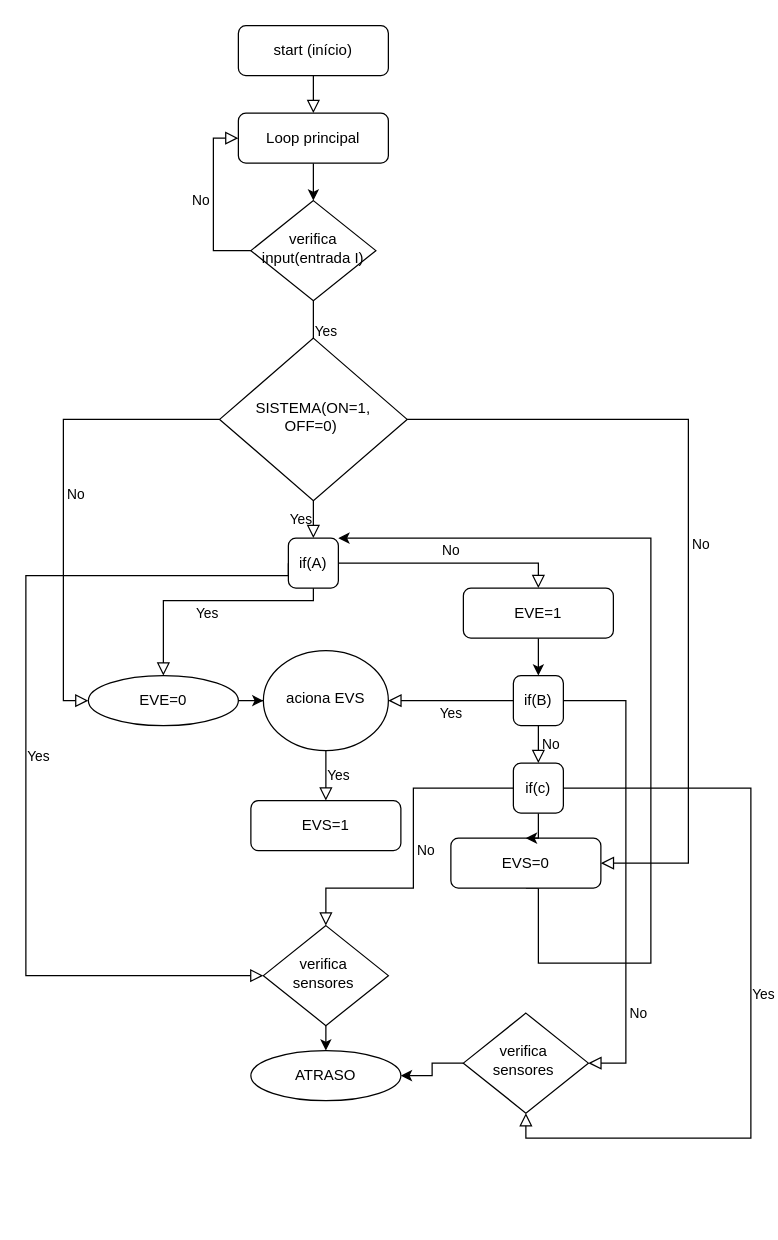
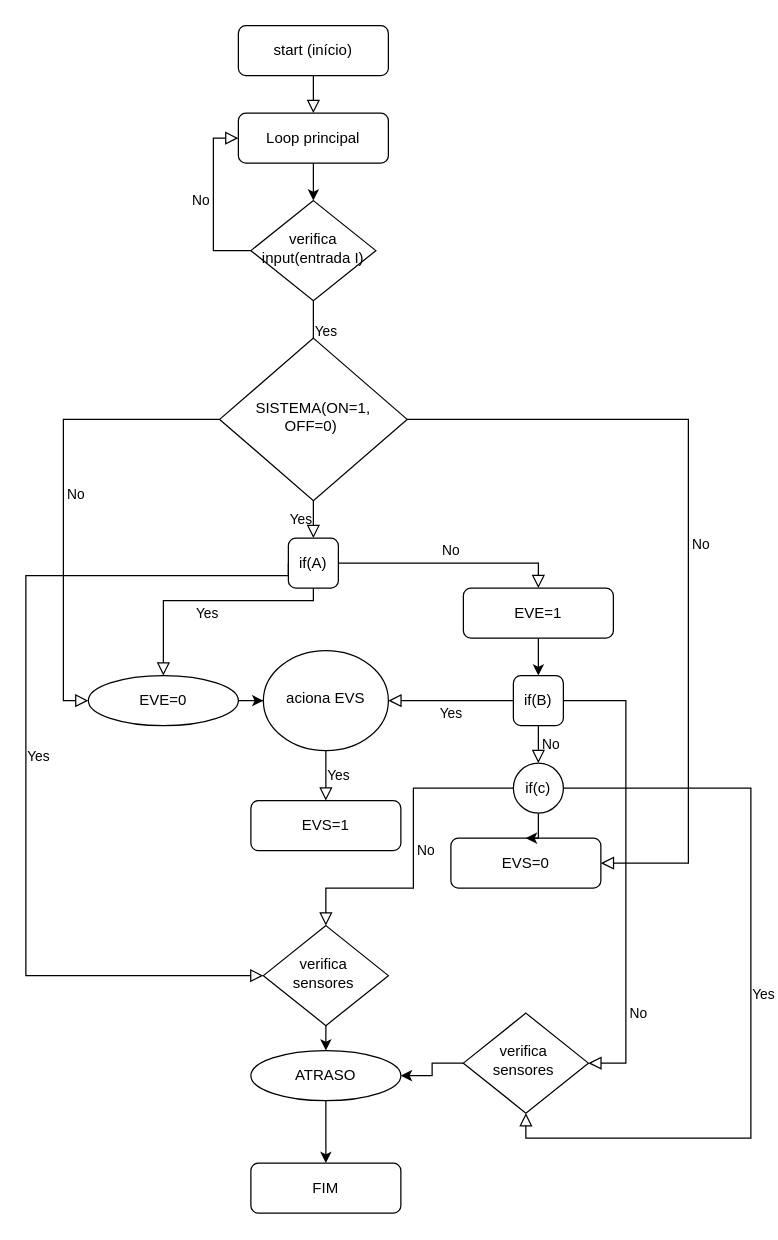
  <mxCell id="0" />
  <mxCell id="1" parent="0" />
  <mxCell id="2" value="" style="rounded=0;html=1;jettySize=auto;orthogonalLoop=1;fontSize=11;endArrow=block;endFill=0;endSize=8;strokeWidth=1;shadow=0;labelBackgroundColor=none;edgeStyle=orthogonalEdgeStyle;entryX=0.5;entryY=0;entryDx=0;entryDy=0;" parent="1" source="3" target="9" edge="1"><mxGeometry relative="1" as="geometry" /></mxCell>
  <mxCell id="3" value="start (início)" style="rounded=1;whiteSpace=wrap;html=1;fontSize=12;glass=0;strokeWidth=1;shadow=0;" parent="1" vertex="1"><mxGeometry x="190" y="20" width="120" height="40" as="geometry" /></mxCell>
  <mxCell id="4" value="No" style="edgeStyle=orthogonalEdgeStyle;rounded=0;html=1;jettySize=auto;orthogonalLoop=1;fontSize=11;endArrow=block;endFill=0;endSize=8;strokeWidth=1;shadow=0;labelBackgroundColor=none;entryX=0;entryY=0.5;entryDx=0;entryDy=0;" parent="1" source="5" target="9" edge="1"><mxGeometry y="10" relative="1" as="geometry"><mxPoint as="offset" /><Array as="points"><mxPoint x="170" y="200" /><mxPoint x="170" y="110" /></Array></mxGeometry></mxCell>
  <mxCell id="5" value="verifica input(entrada I)" style="rhombus;whiteSpace=wrap;html=1;shadow=0;fontFamily=Helvetica;fontSize=12;align=center;strokeWidth=1;spacing=6;spacingTop=-4;" parent="1" vertex="1"><mxGeometry x="200" y="160" width="100" height="80" as="geometry" /></mxCell>
  <mxCell id="6" value="Yes" style="edgeStyle=orthogonalEdgeStyle;rounded=0;html=1;jettySize=auto;orthogonalLoop=1;fontSize=11;endArrow=block;endFill=0;endSize=8;strokeWidth=1;shadow=0;labelBackgroundColor=none;entryX=0.5;entryY=0;entryDx=0;entryDy=0;exitX=0.5;exitY=1;exitDx=0;exitDy=0;" parent="1" source="7" target="11" edge="1"><mxGeometry y="10" relative="1" as="geometry"><mxPoint as="offset" /><mxPoint x="410" y="380" as="targetPoint" /><Array as="points"><mxPoint x="260" y="610" /><mxPoint x="260" y="610" /></Array></mxGeometry></mxCell>
  <mxCell id="7" value="aciona EVS" style="ellipse;whiteSpace=wrap;html=1;shadow=0;fontFamily=Helvetica;fontSize=12;align=center;strokeWidth=1;spacing=6;spacingTop=-4;" parent="1" vertex="1"><mxGeometry x="210" y="520" width="100" height="80" as="geometry" /></mxCell>
  <mxCell id="8" style="edgeStyle=orthogonalEdgeStyle;rounded=0;orthogonalLoop=1;jettySize=auto;html=1;exitX=0.5;exitY=1;exitDx=0;exitDy=0;entryX=0.5;entryY=0;entryDx=0;entryDy=0;" edge="1" parent="1" source="9" target="5"><mxGeometry relative="1" as="geometry" /></mxCell>
  <mxCell id="9" value="Loop principal" style="rounded=1;whiteSpace=wrap;html=1;fontSize=12;glass=0;strokeWidth=1;shadow=0;" vertex="1" parent="1"><mxGeometry x="190" y="90" width="120" height="40" as="geometry" /></mxCell>
  <mxCell id="10" value="Yes" style="edgeStyle=orthogonalEdgeStyle;rounded=0;html=1;jettySize=auto;orthogonalLoop=1;fontSize=11;endArrow=block;endFill=0;endSize=8;strokeWidth=1;shadow=0;labelBackgroundColor=none;exitX=0.5;exitY=1;exitDx=0;exitDy=0;entryX=0.5;entryY=0;entryDx=0;entryDy=0;" edge="1" parent="1" target="16" source="5"><mxGeometry y="10" relative="1" as="geometry"><mxPoint as="offset" /><mxPoint x="0" y="190" as="sourcePoint" /><mxPoint x="380" y="200" as="targetPoint" /><Array as="points"><mxPoint x="250" y="280" /><mxPoint x="250" y="280" /></Array></mxGeometry></mxCell>
  <mxCell id="11" value="EVS=1" style="rounded=1;whiteSpace=wrap;html=1;fontSize=12;glass=0;strokeWidth=1;shadow=0;" vertex="1" parent="1"><mxGeometry x="200" y="640" width="120" height="40" as="geometry" /></mxCell>
  <mxCell id="12" style="edgeStyle=orthogonalEdgeStyle;rounded=0;orthogonalLoop=1;jettySize=auto;html=1;exitX=0.5;exitY=1;exitDx=0;exitDy=0;entryX=0.5;entryY=0;entryDx=0;entryDy=0;" edge="1" parent="1" source="32" target="14"><mxGeometry relative="1" as="geometry"><mxPoint x="230" y="790" as="sourcePoint" /></mxGeometry></mxCell>
+ <mxCell id="13" style="edgeStyle=orthogonalEdgeStyle;rounded=0;orthogonalLoop=1;jettySize=auto;html=1;exitX=0.5;exitY=1;exitDx=0;exitDy=0;entryX=0.5;entryY=0;entryDx=0;entryDy=0;" edge="1" parent="1" source="14" target="15"><mxGeometry relative="1" as="geometry" /></mxCell>
  <mxCell id="14" value="ATRASO&lt;br&gt;" style="ellipse;whiteSpace=wrap;html=1;fontSize=12;glass=0;strokeWidth=1;shadow=0;" vertex="1" parent="1"><mxGeometry x="200" y="840" width="120" height="40" as="geometry" /></mxCell>
+ <mxCell id="15" value="FIM" style="rounded=1;whiteSpace=wrap;html=1;fontSize=12;glass=0;strokeWidth=1;shadow=0;" vertex="1" parent="1"><mxGeometry x="200" y="930" width="120" height="40" as="geometry" /></mxCell>
  <mxCell id="16" value="SISTEMA(ON=1, OFF=0)&amp;nbsp;" style="rhombus;whiteSpace=wrap;html=1;shadow=0;fontFamily=Helvetica;fontSize=12;align=center;strokeWidth=1;spacing=6;spacingTop=-4;" vertex="1" parent="1"><mxGeometry x="175" y="270" width="150" height="130" as="geometry" /></mxCell>
  <mxCell id="17" value="if(A)" style="rounded=1;whiteSpace=wrap;html=1;fontSize=12;glass=0;strokeWidth=1;shadow=0;" vertex="1" parent="1"><mxGeometry x="230" y="430" width="40" height="40" as="geometry" /></mxCell>
  <mxCell id="18" value="if(B)" style="rounded=1;whiteSpace=wrap;html=1;fontSize=12;glass=0;strokeWidth=1;shadow=0;" vertex="1" parent="1"><mxGeometry x="410" y="540" width="40" height="40" as="geometry" /></mxCell>
  <mxCell id="19" value="Yes" style="edgeStyle=orthogonalEdgeStyle;rounded=0;html=1;jettySize=auto;orthogonalLoop=1;fontSize=11;endArrow=block;endFill=0;endSize=8;strokeWidth=1;shadow=0;labelBackgroundColor=none;exitX=0.5;exitY=1;exitDx=0;exitDy=0;entryX=0.5;entryY=0;entryDx=0;entryDy=0;" edge="1" parent="1" source="17" target="26"><mxGeometry y="10" relative="1" as="geometry"><mxPoint as="offset" /><mxPoint x="140" y="410" as="sourcePoint" /><mxPoint x="80" y="550" as="targetPoint" /><Array as="points"><mxPoint x="250" y="480" /><mxPoint x="130" y="480" /></Array></mxGeometry></mxCell>
  <mxCell id="20" value="No" style="edgeStyle=orthogonalEdgeStyle;rounded=0;html=1;jettySize=auto;orthogonalLoop=1;fontSize=11;endArrow=block;endFill=0;endSize=8;strokeWidth=1;shadow=0;labelBackgroundColor=none;entryX=0.5;entryY=0;entryDx=0;entryDy=0;exitX=1;exitY=0.5;exitDx=0;exitDy=0;" edge="1" parent="1" source="17" target="31"><mxGeometry y="10" relative="1" as="geometry"><mxPoint as="offset" /><mxPoint x="380" y="360" as="sourcePoint" /><mxPoint x="-20" y="410" as="targetPoint" /><Array as="points"><mxPoint x="430" y="450" /></Array></mxGeometry></mxCell>
  <mxCell id="21" value="Yes" style="edgeStyle=orthogonalEdgeStyle;rounded=0;html=1;jettySize=auto;orthogonalLoop=1;fontSize=11;endArrow=block;endFill=0;endSize=8;strokeWidth=1;shadow=0;labelBackgroundColor=none;exitX=0;exitY=0.5;exitDx=0;exitDy=0;entryX=1;entryY=0.5;entryDx=0;entryDy=0;" edge="1" parent="1" source="18" target="7"><mxGeometry y="10" relative="1" as="geometry"><mxPoint as="offset" /><mxPoint x="370" y="320" as="sourcePoint" /><mxPoint x="470" y="350" as="targetPoint" /><Array as="points"><mxPoint x="350" y="560" /><mxPoint x="350" y="560" /></Array></mxGeometry></mxCell>
  <mxCell id="22" value="No" style="edgeStyle=orthogonalEdgeStyle;rounded=0;html=1;jettySize=auto;orthogonalLoop=1;fontSize=11;endArrow=block;endFill=0;endSize=8;strokeWidth=1;shadow=0;labelBackgroundColor=none;exitX=0.5;exitY=1;exitDx=0;exitDy=0;entryX=0.5;entryY=0;entryDx=0;entryDy=0;" edge="1" parent="1" source="18" target="34"><mxGeometry y="10" relative="1" as="geometry"><mxPoint as="offset" /><mxPoint x="520" y="260" as="sourcePoint" /><mxPoint x="430" y="610" as="targetPoint" /><Array as="points" /></mxGeometry></mxCell>
- <mxCell id="23" style="edgeStyle=orthogonalEdgeStyle;rounded=0;orthogonalLoop=1;jettySize=auto;html=1;entryX=1;entryY=0;entryDx=0;entryDy=0;exitX=0.5;exitY=1;exitDx=0;exitDy=0;" edge="1" parent="1" source="24" target="17"><mxGeometry relative="1" as="geometry"><mxPoint x="510" y="530" as="targetPoint" /><Array as="points"><mxPoint x="430" y="770" /><mxPoint x="520" y="770" /><mxPoint x="520" y="430" /></Array></mxGeometry></mxCell>
  <mxCell id="24" value="EVS=0" style="rounded=1;whiteSpace=wrap;html=1;fontSize=12;glass=0;strokeWidth=1;shadow=0;" vertex="1" parent="1"><mxGeometry x="360" y="670" width="120" height="40" as="geometry" /></mxCell>
  <mxCell id="25" style="edgeStyle=orthogonalEdgeStyle;rounded=0;orthogonalLoop=1;jettySize=auto;html=1;entryX=0;entryY=0.5;entryDx=0;entryDy=0;" edge="1" parent="1" source="26" target="7"><mxGeometry relative="1" as="geometry" /></mxCell>
  <mxCell id="26" value="EVE=0" style="ellipse;whiteSpace=wrap;html=1;fontSize=12;glass=0;strokeWidth=1;shadow=0;" vertex="1" parent="1"><mxGeometry x="70" y="540" width="120" height="40" as="geometry" /></mxCell>
  <mxCell id="27" value="Yes" style="edgeStyle=orthogonalEdgeStyle;rounded=0;html=1;jettySize=auto;orthogonalLoop=1;fontSize=11;endArrow=block;endFill=0;endSize=8;strokeWidth=1;shadow=0;labelBackgroundColor=none;entryX=0.5;entryY=0;entryDx=0;entryDy=0;" edge="1" parent="1" source="16" target="17"><mxGeometry y="10" relative="1" as="geometry"><mxPoint as="offset" /><mxPoint x="310" y="210" as="sourcePoint" /><mxPoint x="360" y="185" as="targetPoint" /></mxGeometry></mxCell>
  <mxCell id="28" value="No" style="edgeStyle=orthogonalEdgeStyle;rounded=0;html=1;jettySize=auto;orthogonalLoop=1;fontSize=11;endArrow=block;endFill=0;endSize=8;strokeWidth=1;shadow=0;labelBackgroundColor=none;entryX=0;entryY=0.5;entryDx=0;entryDy=0;exitX=0;exitY=0.5;exitDx=0;exitDy=0;" edge="1" parent="1" source="16" target="26"><mxGeometry y="10" relative="1" as="geometry"><mxPoint as="offset" /><mxPoint x="455" y="300" as="sourcePoint" /><mxPoint x="610" y="310" as="targetPoint" /></mxGeometry></mxCell>
  <mxCell id="29" value="No" style="edgeStyle=orthogonalEdgeStyle;rounded=0;html=1;jettySize=auto;orthogonalLoop=1;fontSize=11;endArrow=block;endFill=0;endSize=8;strokeWidth=1;shadow=0;labelBackgroundColor=none;entryX=1;entryY=0.5;entryDx=0;entryDy=0;exitX=1;exitY=0.5;exitDx=0;exitDy=0;" edge="1" parent="1" source="16" target="24"><mxGeometry y="10" relative="1" as="geometry"><mxPoint as="offset" /><mxPoint x="185" y="345" as="sourcePoint" /><mxPoint x="50" y="550" as="targetPoint" /><Array as="points"><mxPoint x="550" y="335" /><mxPoint x="550" y="690" /></Array></mxGeometry></mxCell>
  <mxCell id="30" style="edgeStyle=orthogonalEdgeStyle;rounded=0;orthogonalLoop=1;jettySize=auto;html=1;entryX=0.5;entryY=0;entryDx=0;entryDy=0;" edge="1" parent="1" source="31" target="18"><mxGeometry relative="1" as="geometry" /></mxCell>
  <mxCell id="31" value="EVE=1" style="rounded=1;whiteSpace=wrap;html=1;fontSize=12;glass=0;strokeWidth=1;shadow=0;" vertex="1" parent="1"><mxGeometry x="370" y="470" width="120" height="40" as="geometry" /></mxCell>
  <mxCell id="32" value="verifica&amp;nbsp; sensores&amp;nbsp;" style="rhombus;whiteSpace=wrap;html=1;shadow=0;fontFamily=Helvetica;fontSize=12;align=center;strokeWidth=1;spacing=6;spacingTop=-4;" vertex="1" parent="1"><mxGeometry x="210" y="740" width="100" height="80" as="geometry" /></mxCell>
  <mxCell id="33" style="edgeStyle=orthogonalEdgeStyle;rounded=0;orthogonalLoop=1;jettySize=auto;html=1;entryX=0.5;entryY=0;entryDx=0;entryDy=0;" edge="1" parent="1" source="34" target="24"><mxGeometry relative="1" as="geometry" /></mxCell>
- <mxCell id="34" value="if(c)" style="rounded=1;whiteSpace=wrap;html=1;fontSize=12;glass=0;strokeWidth=1;shadow=0;" vertex="1" parent="1"><mxGeometry x="410" y="610" width="40" height="40" as="geometry" /></mxCell>
+ <mxCell id="34" value="if(c)" style="ellipse;whiteSpace=wrap;html=1;fontSize=12;glass=0;strokeWidth=1;shadow=0;" vertex="1" parent="1"><mxGeometry x="410" y="610" width="40" height="40" as="geometry" /></mxCell>
  <mxCell id="35" value="Yes" style="edgeStyle=orthogonalEdgeStyle;rounded=0;html=1;jettySize=auto;orthogonalLoop=1;fontSize=11;endArrow=block;endFill=0;endSize=8;strokeWidth=1;shadow=0;labelBackgroundColor=none;exitX=0;exitY=0.5;exitDx=0;exitDy=0;entryX=0;entryY=0.5;entryDx=0;entryDy=0;" edge="1" parent="1" source="17" target="32"><mxGeometry y="10" relative="1" as="geometry"><mxPoint as="offset" /><mxPoint x="240" y="460" as="sourcePoint" /><mxPoint x="110" y="575" as="targetPoint" /><Array as="points"><mxPoint x="230" y="460" /><mxPoint x="20" y="460" /><mxPoint x="20" y="780" /></Array></mxGeometry></mxCell>
  <mxCell id="36" value="No" style="edgeStyle=orthogonalEdgeStyle;rounded=0;html=1;jettySize=auto;orthogonalLoop=1;fontSize=11;endArrow=block;endFill=0;endSize=8;strokeWidth=1;shadow=0;labelBackgroundColor=none;exitX=0;exitY=0.5;exitDx=0;exitDy=0;entryX=0.5;entryY=0;entryDx=0;entryDy=0;" edge="1" parent="1" source="34" target="32"><mxGeometry y="10" relative="1" as="geometry"><mxPoint as="offset" /><mxPoint x="440" y="590" as="sourcePoint" /><mxPoint x="440" y="620" as="targetPoint" /><Array as="points"><mxPoint x="330" y="630" /><mxPoint x="330" y="710" /><mxPoint x="260" y="710" /></Array></mxGeometry></mxCell>
  <mxCell id="37" style="edgeStyle=orthogonalEdgeStyle;rounded=0;orthogonalLoop=1;jettySize=auto;html=1;entryX=1;entryY=0.5;entryDx=0;entryDy=0;" edge="1" parent="1" source="38" target="14"><mxGeometry relative="1" as="geometry" /></mxCell>
  <mxCell id="38" value="verifica&amp;nbsp; sensores&amp;nbsp;" style="rhombus;whiteSpace=wrap;html=1;shadow=0;fontFamily=Helvetica;fontSize=12;align=center;strokeWidth=1;spacing=6;spacingTop=-4;" vertex="1" parent="1"><mxGeometry x="370" y="810" width="100" height="80" as="geometry" /></mxCell>
  <mxCell id="39" value="No" style="edgeStyle=orthogonalEdgeStyle;rounded=0;html=1;jettySize=auto;orthogonalLoop=1;fontSize=11;endArrow=block;endFill=0;endSize=8;strokeWidth=1;shadow=0;labelBackgroundColor=none;exitX=1;exitY=0.5;exitDx=0;exitDy=0;entryX=1;entryY=0.5;entryDx=0;entryDy=0;" edge="1" parent="1" source="18" target="38"><mxGeometry x="0.622" y="10" relative="1" as="geometry"><mxPoint as="offset" /><mxPoint x="440" y="590" as="sourcePoint" /><mxPoint x="440" y="620" as="targetPoint" /><Array as="points"><mxPoint x="500" y="560" /><mxPoint x="500" y="850" /></Array></mxGeometry></mxCell>
  <mxCell id="40" value="Yes" style="edgeStyle=orthogonalEdgeStyle;rounded=0;html=1;jettySize=auto;orthogonalLoop=1;fontSize=11;endArrow=block;endFill=0;endSize=8;strokeWidth=1;shadow=0;labelBackgroundColor=none;exitX=1;exitY=0.5;exitDx=0;exitDy=0;entryX=0.5;entryY=1;entryDx=0;entryDy=0;" edge="1" parent="1" source="34" target="38"><mxGeometry y="10" relative="1" as="geometry"><mxPoint as="offset" /><mxPoint x="420" y="570" as="sourcePoint" /><mxPoint x="320" y="570" as="targetPoint" /><Array as="points"><mxPoint x="600" y="630" /><mxPoint x="600" y="910" /><mxPoint x="420" y="910" /></Array></mxGeometry></mxCell>
